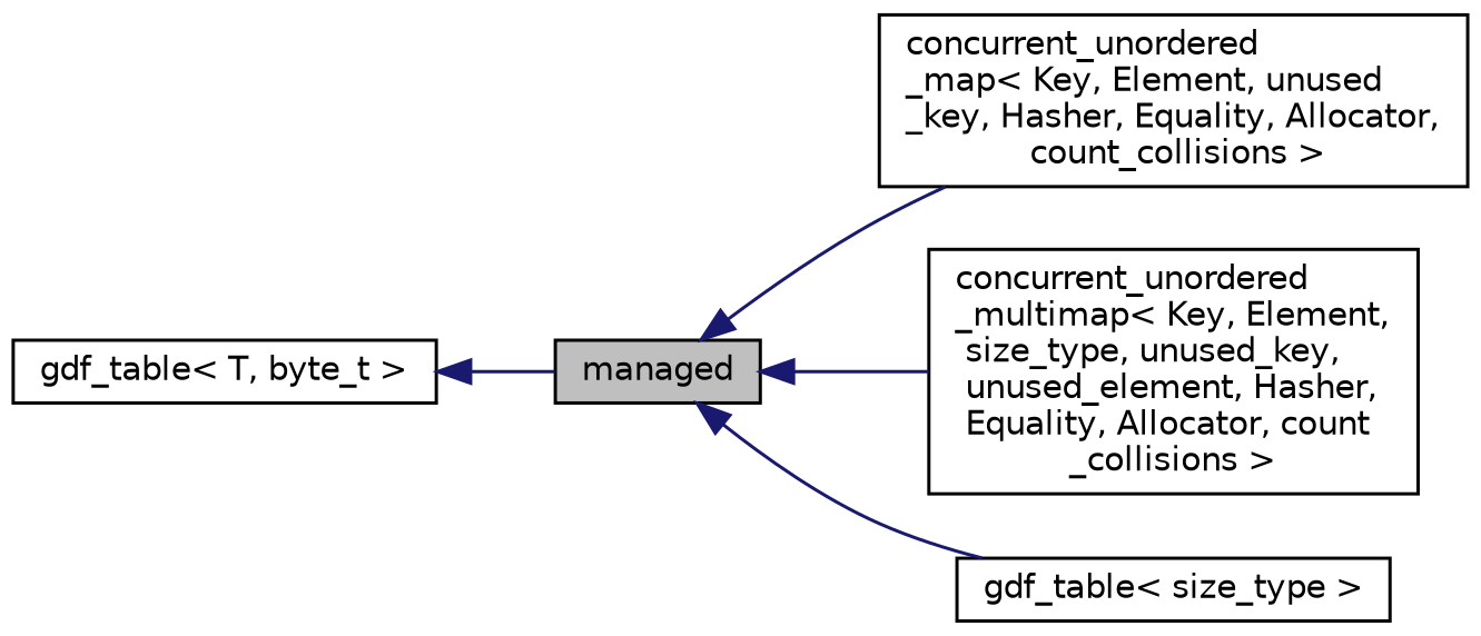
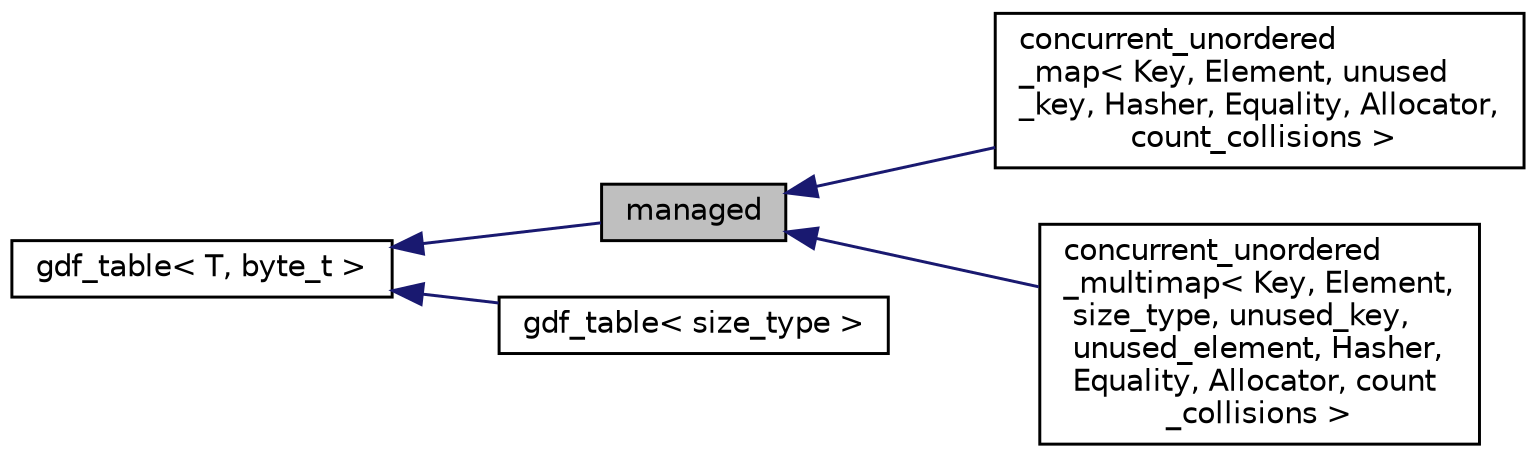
  digraph {
    rankdir=LR
    node [color=black fillcolor=white fontname=Helvetica fontsize=10 shape=record style=filled]
    edge [color=midnightblue dir=back fontname=Helvetica fontsize=10 labelfontname=Helvetica labelfontsize=10 style=solid]
    n1 [fillcolor=grey75 fontcolor=black height=0.2 label=managed width=0.4]
    n2 [height=0.2 label="concurrent_unordered\l_map\< Key, Element, unused\l_key, Hasher, Equality, Allocator,\l count_collisions \>" width=0.4]
    n3 [height=0.2 label="concurrent_unordered\l_multimap\< Key, Element,\l size_type, unused_key,\l unused_element, Hasher,\l Equality, Allocator, count\l_collisions \>" width=0.4]
    n4 [height=0.2 label="gdf_table\< size_type \>" width=0.4]
    n5 [height=0.2 label="gdf_table\< T, byte_t \>" width=0.4]
    n1 -> n2
    n1 -> n3
-   n1 -> n4
+   n5 -> n4
    n5 -> n1
  }
